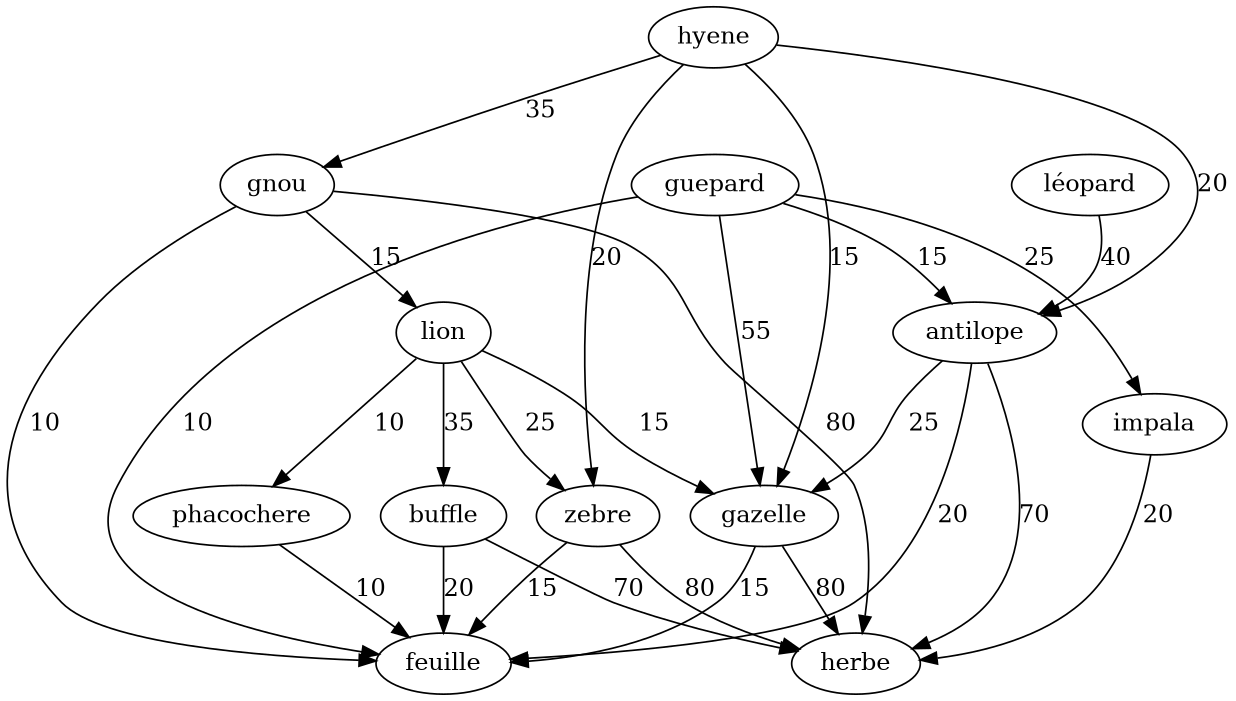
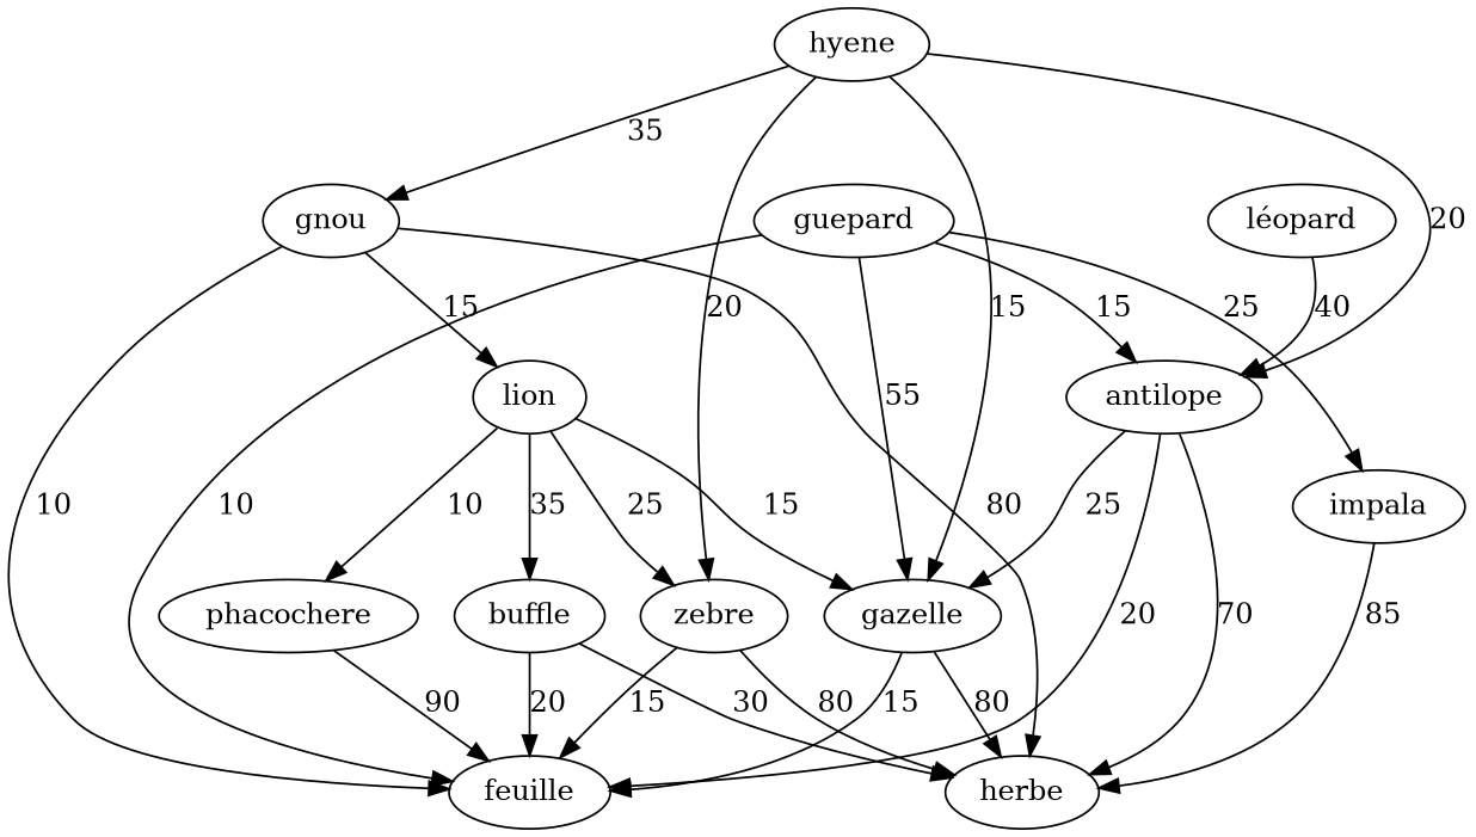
  digraph {
    lion
    phacochere
    buffle
    zebre
    gazelle
    feuille
    herbe
    gnou
    "léopard"
    antilope
    guepard
    impala
    hyene
    lion -> phacochere [label=10]
    lion -> buffle [label=35]
    lion -> zebre [label=25]
    lion -> gazelle [label=15]
-   phacochere -> feuille [label=10]
+   phacochere -> feuille [label=90]
    buffle -> feuille [label=20]
-   buffle -> herbe [label=70]
+   buffle -> herbe [label=30]
    zebre -> feuille [label=15]
    zebre -> herbe [label=80]
    gazelle -> feuille [label=15]
    gazelle -> herbe [label=80]
    gnou -> lion [label=15]
    gnou -> feuille [label=10]
    gnou -> herbe [label=80]
    "léopard" -> antilope [label=40]
    antilope -> gazelle [label=25]
    antilope -> feuille [label=20]
    antilope -> herbe [label=70]
    guepard -> gazelle [label=55]
    guepard -> feuille [label=10]
    guepard -> antilope [label=15]
    guepard -> impala [label=25]
-   impala -> herbe [label=20]
+   impala -> herbe [label=85]
    hyene -> zebre [label=20]
    hyene -> gazelle [label=15]
    hyene -> gnou [label=35]
    hyene -> antilope [label=20]
  }
